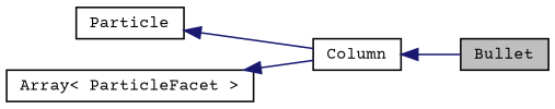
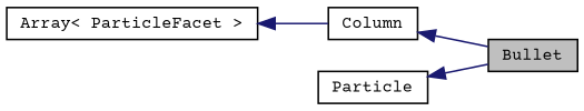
  digraph {
    fontname="Courier Prime"
    rankdir=LR
    node [color=black fillcolor=white fontname="Courier Prime" fontsize=10 shape=record style=filled]
    edge [color=midnightblue dir=back fontname="Courier Prime" fontsize=10 labelfontname=Helvetica labelfontsize=10 style=solid]
    n1 [fillcolor=grey75 fontcolor=black height=0.2 label=Bullet width=0.4]
    n2 [height=0.2 label=Column width=0.4]
    n3 [height=0.2 label=Particle width=0.4]
    n4 [height=0.2 label="Array\< ParticleFacet \>" width=0.4]
    n2 -> n1
-   n3 -> n2
+   n3 -> n1
    n4 -> n2
  }
